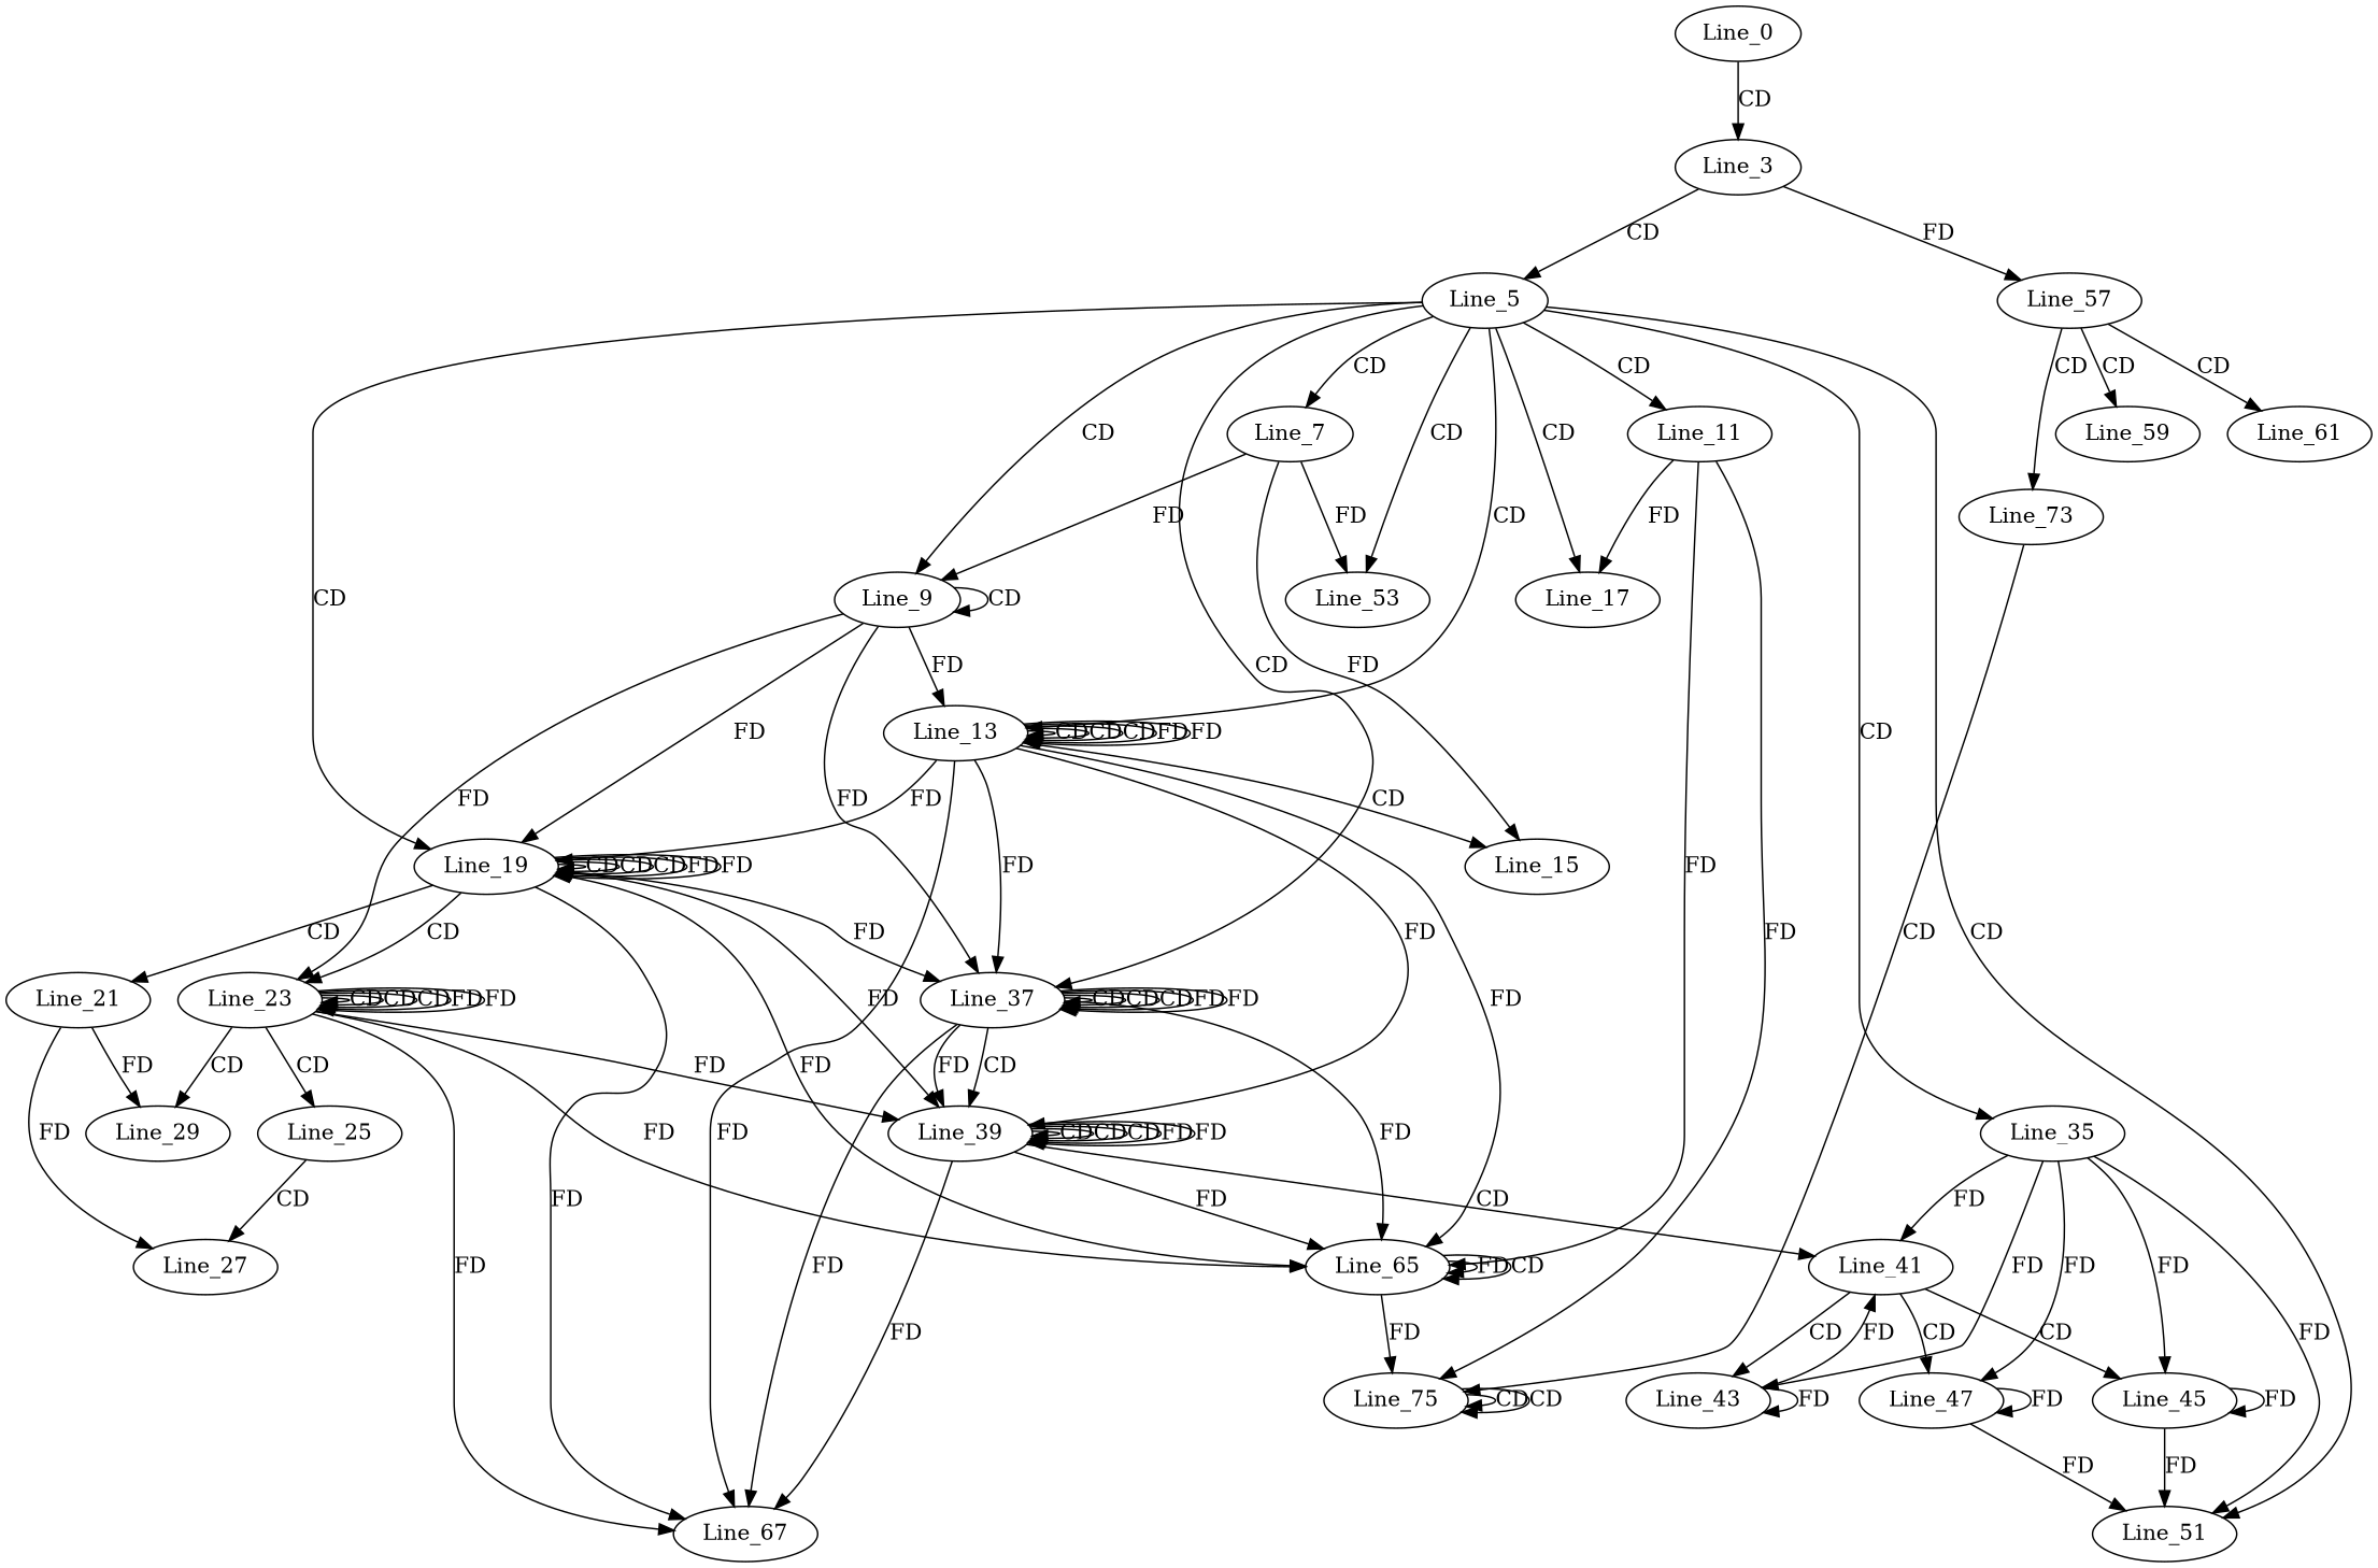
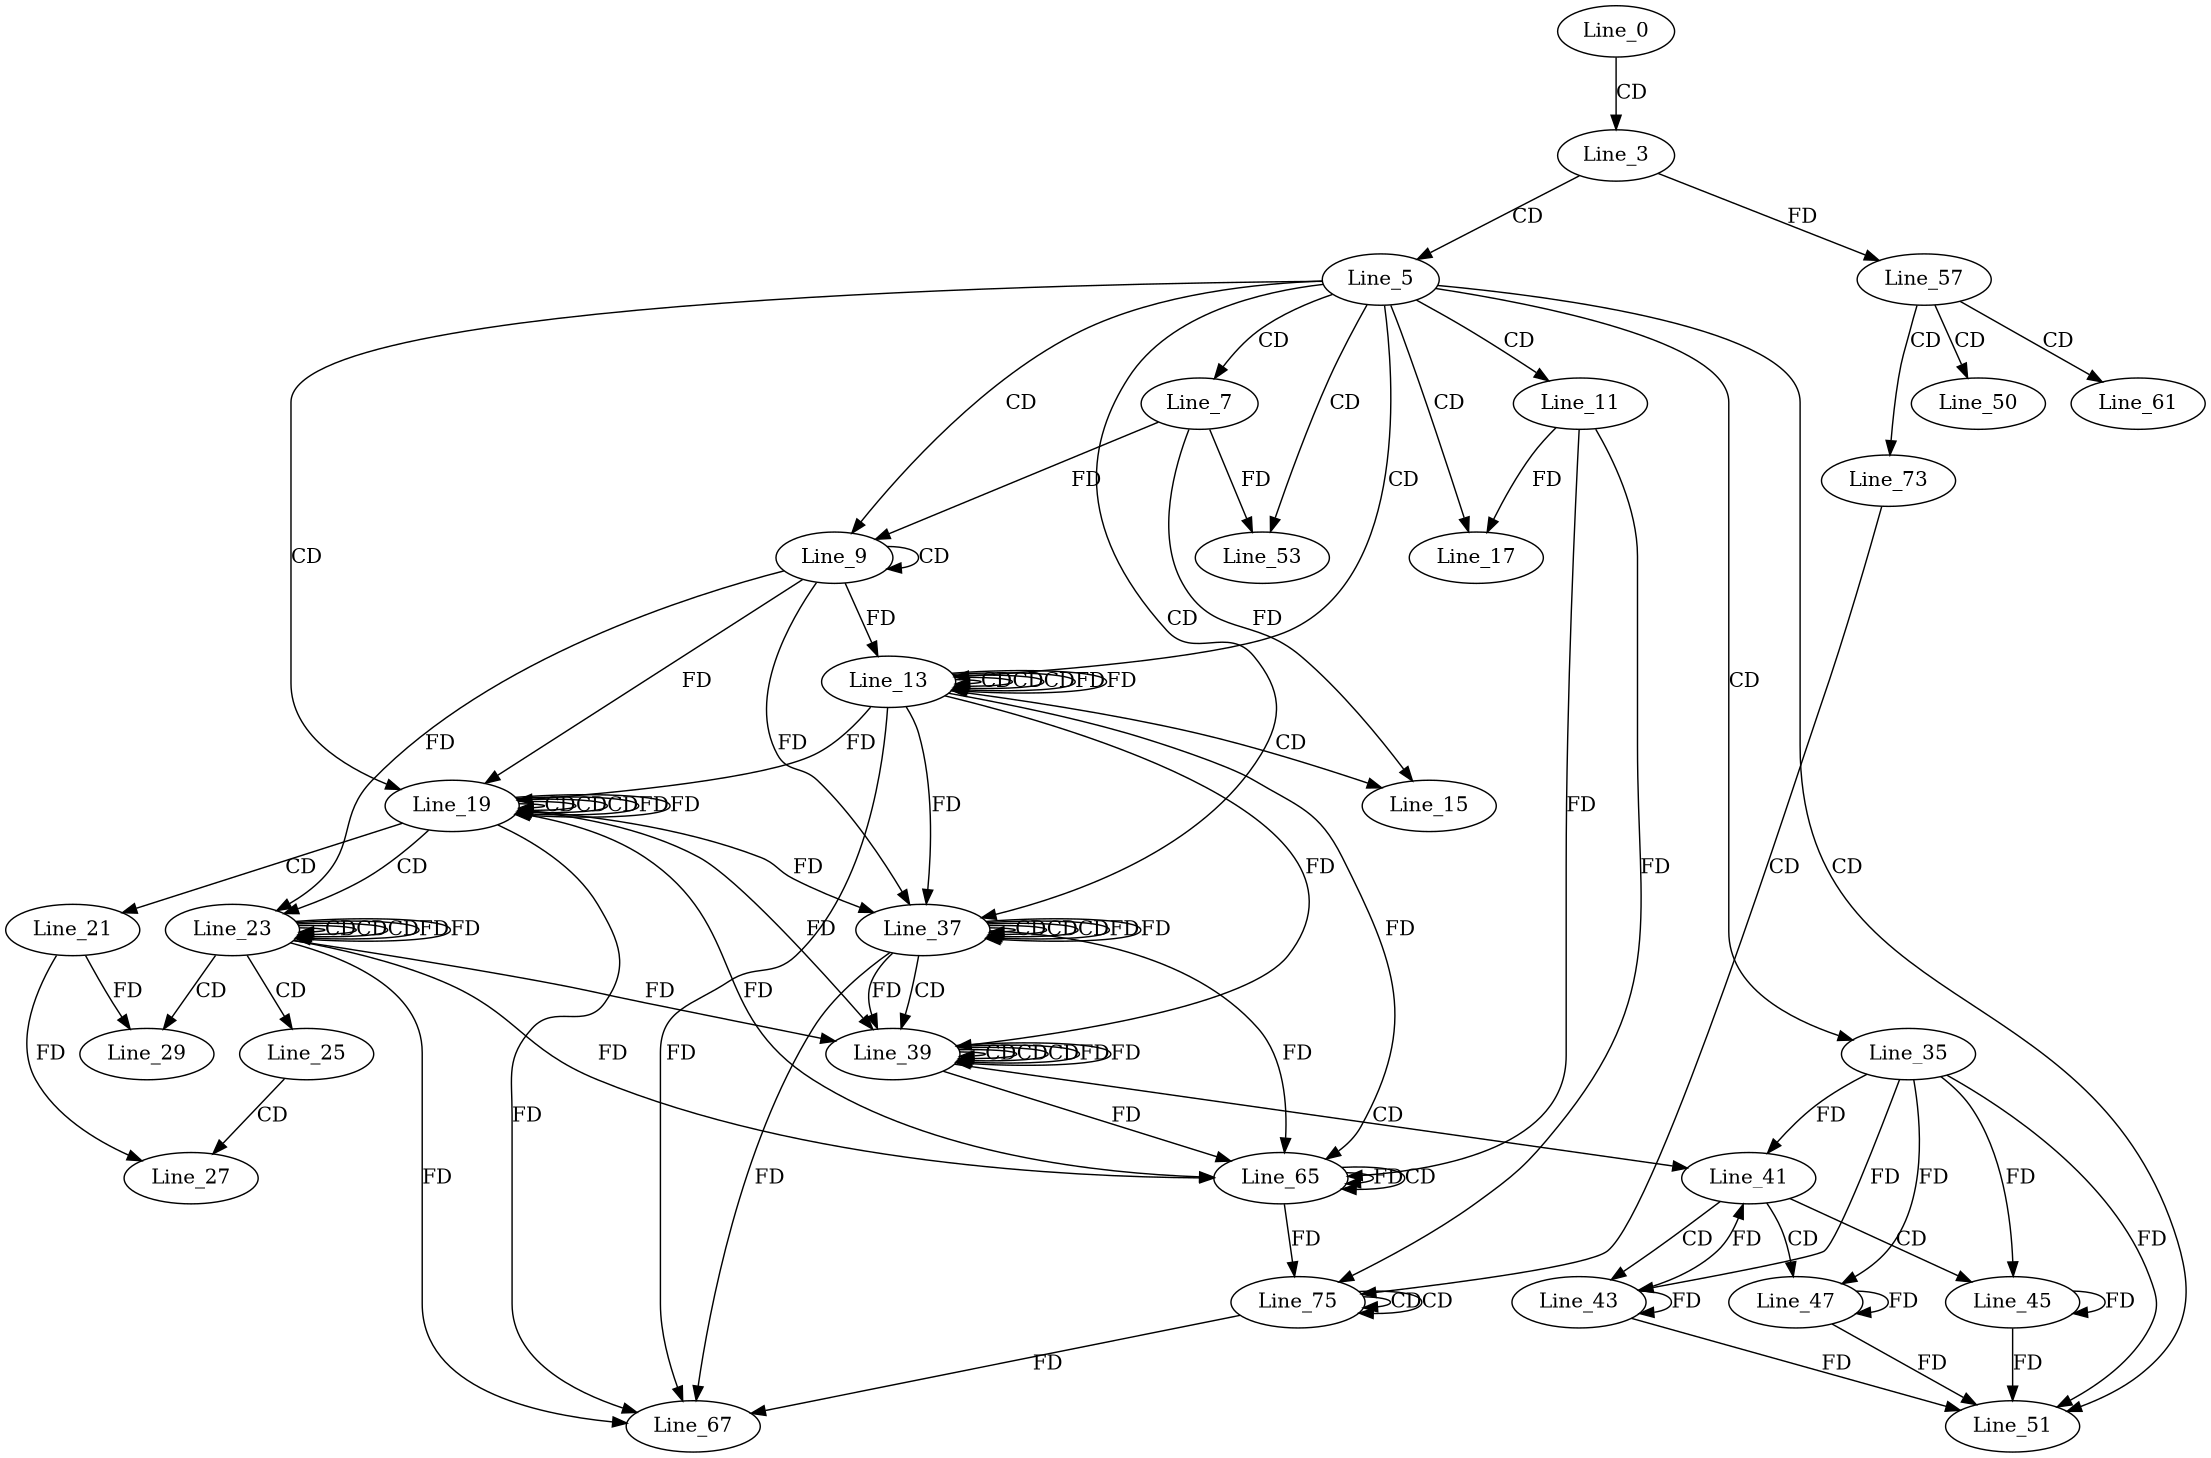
  digraph {
    Line_0
    Line_3
    Line_5
    Line_57
    Line_7
    Line_9
    Line_11
    Line_13
    Line_17
    Line_19
    Line_35
    Line_37
    Line_51
    Line_53
-   Line_59
+   Line_59 [label=Line_50]
    Line_61
    Line_73
    Line_15
    Line_23
    Line_65
    Line_75
    Line_39
    Line_67
    Line_21
    Line_41
    Line_43
    Line_45
    Line_47
    Line_29
    Line_25
    Line_27
    Line_0 -> Line_3 [label=CD]
    Line_3 -> Line_5 [label=CD]
    Line_3 -> Line_57 [label=FD]
    Line_5 -> Line_7 [label=CD]
    Line_5 -> Line_9 [label=CD]
    Line_5 -> Line_11 [label=CD]
    Line_5 -> Line_13 [label=CD]
    Line_5 -> Line_17 [label=CD]
    Line_5 -> Line_19 [label=CD]
    Line_5 -> Line_35 [label=CD]
    Line_5 -> Line_37 [label=CD]
    Line_5 -> Line_51 [label=CD]
    Line_5 -> Line_53 [label=CD]
    Line_57 -> Line_59 [label=CD]
    Line_57 -> Line_61 [label=CD]
    Line_57 -> Line_73 [label=CD]
    Line_7 -> Line_9 [label=FD]
    Line_7 -> Line_53 [label=FD]
    Line_7 -> Line_15 [label=FD]
    Line_9 -> Line_9 [label=CD]
    Line_9 -> Line_13 [label=FD]
    Line_9 -> Line_19 [label=FD]
    Line_9 -> Line_37 [label=FD]
    Line_9 -> Line_23 [label=FD]
    Line_11 -> Line_17 [label=FD]
    Line_11 -> Line_65 [label=FD]
    Line_11 -> Line_75 [label=FD]
    Line_13 -> Line_13 [label=CD]
    Line_13 -> Line_13 [label=CD]
    Line_13 -> Line_13 [label=CD]
    Line_13 -> Line_13 [label=FD]
    Line_13 -> Line_13 [label=FD]
    Line_13 -> Line_19 [label=FD]
    Line_13 -> Line_37 [label=FD]
    Line_13 -> Line_15 [label=CD]
    Line_13 -> Line_65 [label=FD]
    Line_13 -> Line_39 [label=FD]
    Line_13 -> Line_67 [label=FD]
    Line_19 -> Line_19 [label=CD]
    Line_19 -> Line_19 [label=CD]
    Line_19 -> Line_19 [label=CD]
    Line_19 -> Line_19 [label=FD]
    Line_19 -> Line_19 [label=FD]
    Line_19 -> Line_37 [label=FD]
    Line_19 -> Line_23 [label=CD]
    Line_19 -> Line_65 [label=FD]
    Line_19 -> Line_39 [label=FD]
    Line_19 -> Line_67 [label=FD]
    Line_19 -> Line_21 [label=CD]
    Line_35 -> Line_51 [label=FD]
    Line_35 -> Line_41 [label=FD]
    Line_35 -> Line_43 [label=FD]
    Line_35 -> Line_45 [label=FD]
    Line_35 -> Line_47 [label=FD]
    Line_37 -> Line_37 [label=CD]
    Line_37 -> Line_37 [label=CD]
    Line_37 -> Line_37 [label=CD]
    Line_37 -> Line_37 [label=FD]
    Line_37 -> Line_37 [label=FD]
    Line_37 -> Line_65 [label=FD]
    Line_37 -> Line_39 [label=CD]
    Line_37 -> Line_39 [label=FD]
    Line_37 -> Line_67 [label=FD]
    Line_73 -> Line_75 [label=CD]
    Line_23 -> Line_23 [label=CD]
    Line_23 -> Line_23 [label=CD]
    Line_23 -> Line_23 [label=CD]
    Line_23 -> Line_23 [label=FD]
    Line_23 -> Line_23 [label=FD]
    Line_23 -> Line_65 [label=FD]
    Line_23 -> Line_39 [label=FD]
    Line_23 -> Line_67 [label=FD]
    Line_23 -> Line_29 [label=CD]
    Line_23 -> Line_25 [label=CD]
    Line_65 -> Line_65 [label=FD]
    Line_65 -> Line_65 [label=CD]
    Line_65 -> Line_75 [label=FD]
    Line_75 -> Line_75 [label=CD]
    Line_75 -> Line_75 [label=CD]
    Line_39 -> Line_65 [label=FD]
    Line_39 -> Line_39 [label=CD]
    Line_39 -> Line_39 [label=CD]
    Line_39 -> Line_39 [label=CD]
    Line_39 -> Line_39 [label=FD]
    Line_39 -> Line_39 [label=FD]
-   Line_39 -> Line_67 [label=FD]
+   Line_75 -> Line_67 [label=FD]
    Line_39 -> Line_41 [label=CD]
    Line_21 -> Line_29 [label=FD]
    Line_21 -> Line_27 [label=FD]
    Line_41 -> Line_43 [label=CD]
    Line_41 -> Line_45 [label=CD]
    Line_41 -> Line_47 [label=CD]
+   Line_43 -> Line_51 [label=FD]
    Line_43 -> Line_41 [label=FD]
    Line_43 -> Line_43 [label=FD]
    Line_45 -> Line_51 [label=FD]
    Line_45 -> Line_45 [label=FD]
    Line_47 -> Line_51 [label=FD]
    Line_47 -> Line_47 [label=FD]
    Line_25 -> Line_27 [label=CD]
  }
